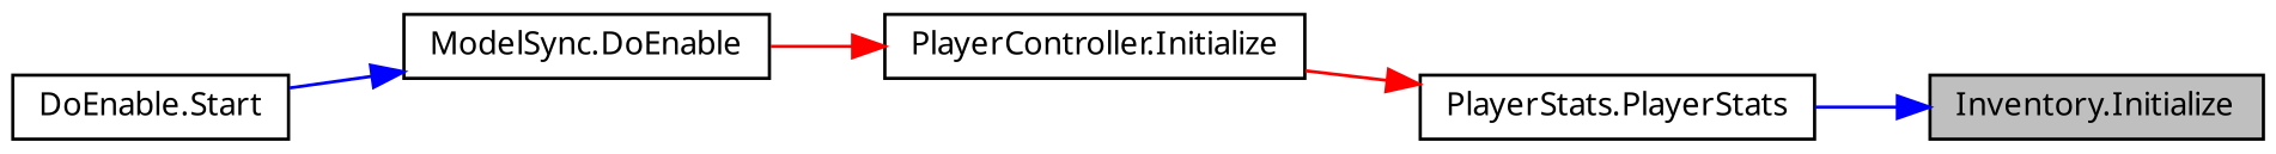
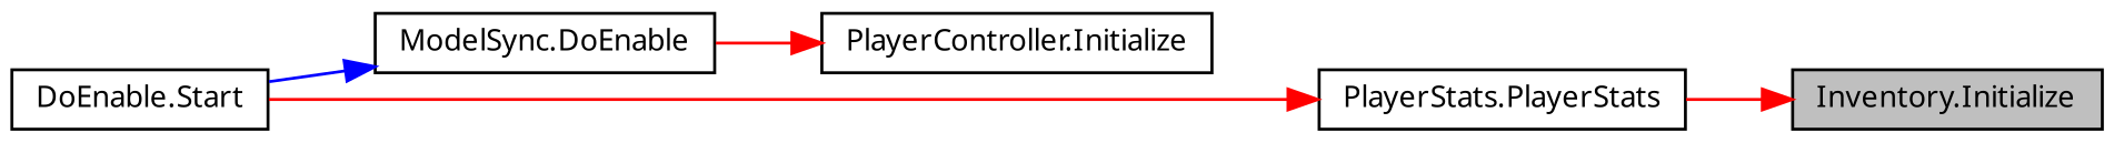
  digraph {
    fontname="Noto Sans"
    rankdir=RL
    node [color=black fontname="Noto Sans" fontsize=10 shape=record]
    edge [color=blue dir=back fontname="Noto Sans" fontsize=10 labelfontname=Helvetica labelfontsize=10 style=solid]
    n1 [fillcolor=grey75 fontcolor=black height=0.2 label="Inventory.Initialize" style=filled width=0.4]
    n2 [height=0.2 label="PlayerStats.PlayerStats" width=0.4]
    n3 [height=0.2 label="PlayerController.Initialize" width=0.4]
    n4 [height=0.2 label="ModelSync.DoEnable" width=0.4]
    n5 [height=0.2 label="DoEnable.Start" width=0.4]
-   n1 -> n2
-   n2 -> n3 [color=red]
+   n1 -> n2 [color=red]
+   n2 -> n5 [color=red]
    n3 -> n4 [color=red]
    n4 -> n5
  }
